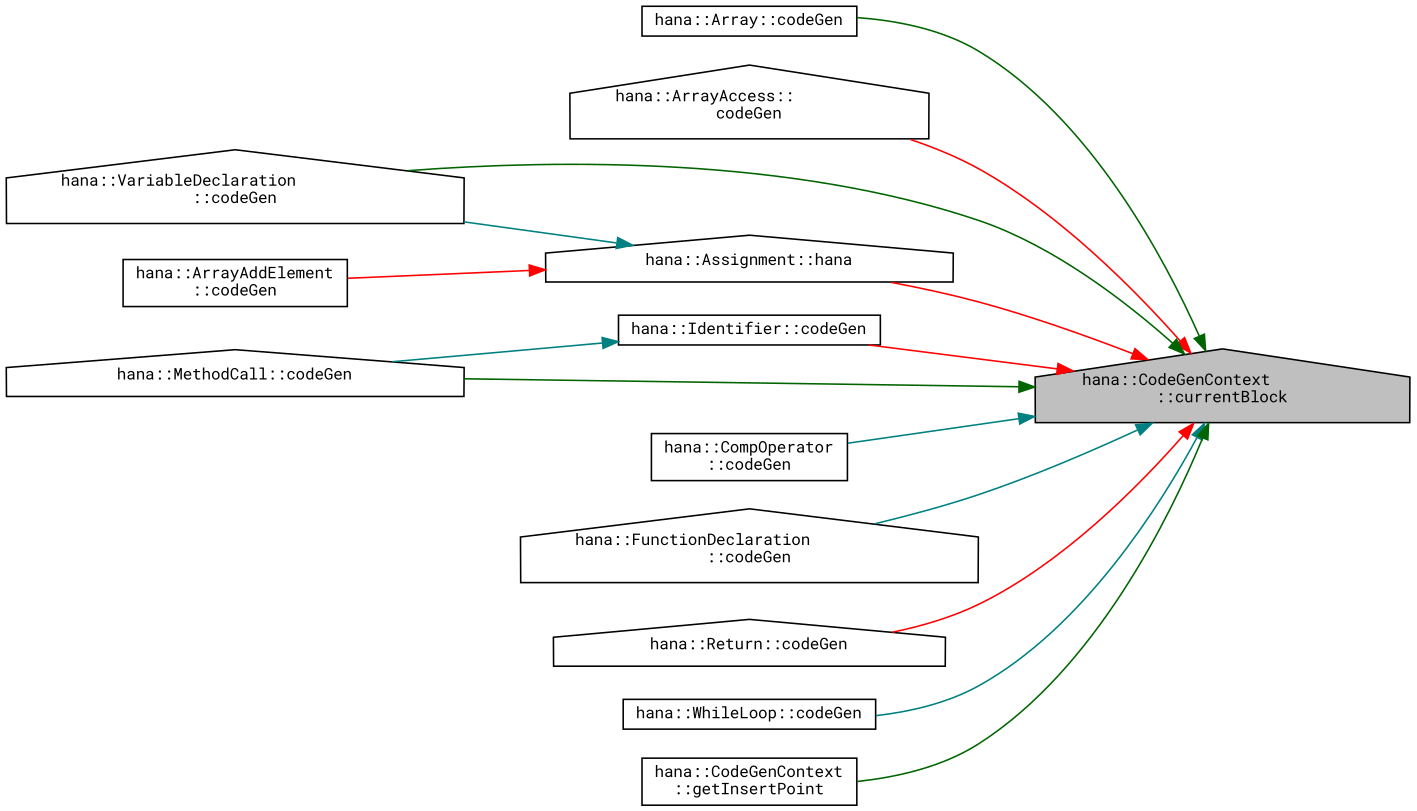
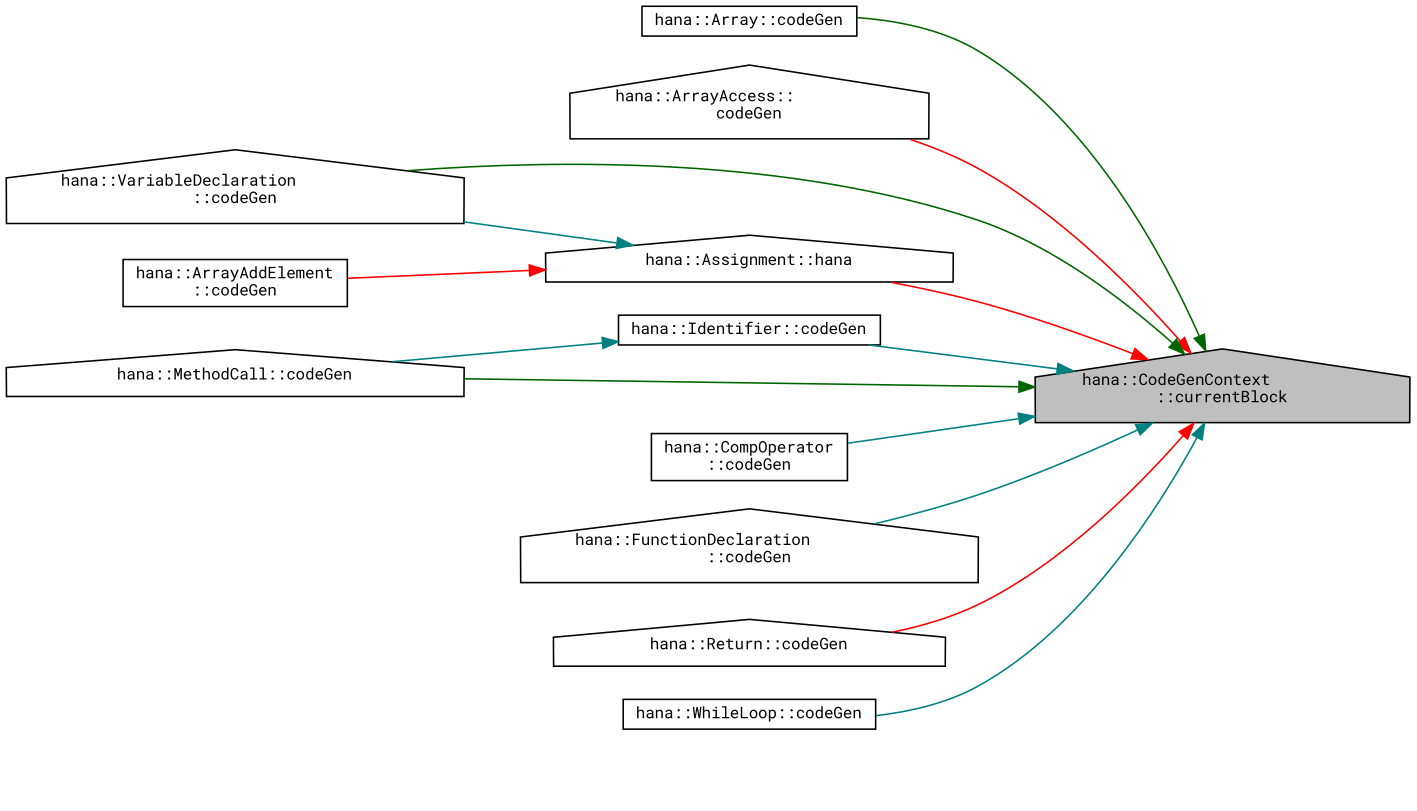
  digraph {
    fontname="Roboto Mono"
    rankdir=RL
    node [color=black fillcolor=white fontname="Roboto Mono" fontsize=10 shape=house style=filled]
    edge [color=teal dir=back fontname="Roboto Mono" fontsize=10 labelfontname=Helvetica labelfontsize=10 style=solid]
    n1 [fillcolor=grey75 fontcolor=black height=0.2 label="hana::CodeGenContext\l::currentBlock" width=0.4]
    n2 [height=0.2 label="hana::Array::codeGen" shape=box width=0.4]
    n3 [height=0.2 label="hana::ArrayAccess::\lcodeGen" width=0.4]
    n4 [height=0.2 label="hana::Assignment::hana" width=0.4]
    n5 [height=0.2 label="hana::VariableDeclaration\l::codeGen" width=0.4]
    n6 [height=0.2 label="hana::Identifier::codeGen" shape=box width=0.4]
    n7 [height=0.2 label="hana::MethodCall::codeGen" width=0.4]
    n8 [height=0.2 label="hana::CompOperator\l::codeGen" shape=box width=0.4]
    n9 [height=0.2 label="hana::FunctionDeclaration\l::codeGen" width=0.4]
    n10 [height=0.2 label="hana::Return::codeGen" width=0.4]
    n11 [height=0.2 label="hana::WhileLoop::codeGen" shape=box width=0.4]
-   n12 [height=0.2 label="hana::CodeGenContext\l::getInsertPoint" shape=box width=0.4]
    n13 [height=0.2 label="hana::ArrayAddElement\l::codeGen" shape=box width=0.4]
    n1 -> n2 [color=darkgreen]
    n1 -> n3 [color=red]
    n1 -> n4 [color=red]
    n1 -> n5 [color=darkgreen]
-   n1 -> n6 [color=red]
+   n1 -> n6
    n1 -> n7 [color=darkgreen]
    n1 -> n8
    n1 -> n9
    n1 -> n10 [color=red]
    n1 -> n11
-   n1 -> n12 [color=darkgreen]
    n4 -> n5
    n4 -> n13 [color=red]
    n6 -> n7
  }
